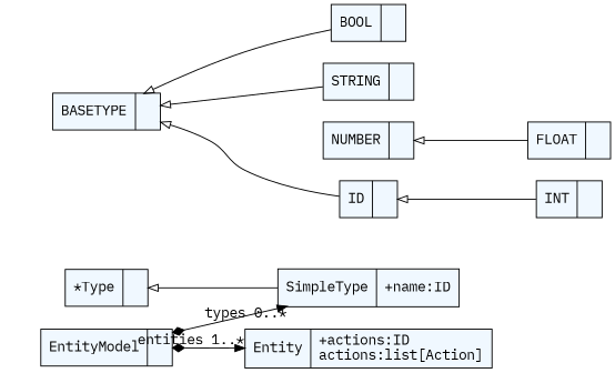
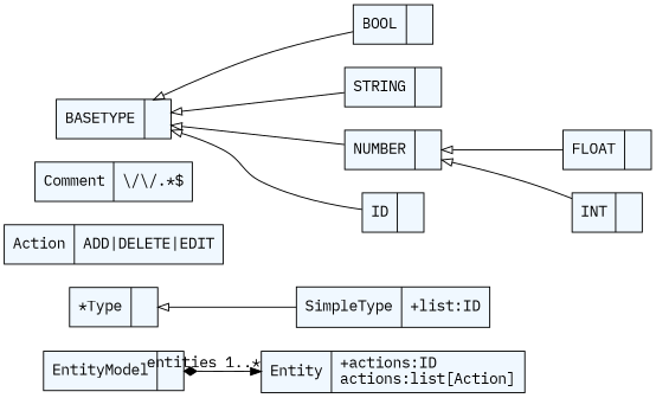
  digraph {
    fontname="IBM Plex Mono"
    fontsize=8
    nodesep=0.3
    rankdir=LR
    node [fillcolor=aliceblue fontname="IBM Plex Mono" shape=record style=filled]
    edge [arrowtail=empty dir=back fontname="IBM Plex Mono"]
    n1 [label="{*Type|}"]
-   n2 [label="{SimpleType|+name:ID\l}"]
+   n2 [label="{SimpleType|+list:ID\l}"]
    n3 [label="{Entity|+actions:ID\lactions:list[Action]\l}"]
+   n4 [label="{Action|ADD\|DELETE\|EDIT}"]
    n5 [label="{EntityModel|}"]
+   n6 [label="{Comment|\\/\\/.*$}"]
    n7 [label="{BOOL|}"]
    n8 [label="{STRING|}"]
    n9 [label="{FLOAT|}"]
    n10 [label="{NUMBER|}"]
    n11 [label="{INT|}"]
    n12 [label="{ID|}"]
    n13 [label="{BASETYPE|}"]
    n1 -> n2
-   n5 -> n2 [arrowtail=diamond dir=both headlabel="types 0..*"]
    n5 -> n3 [arrowtail=diamond dir=both headlabel="entities 1..*"]
    n10 -> n9
-   n12 -> n11
+   n10 -> n11
    n13 -> n7
    n13 -> n8
+   n13 -> n10
    n13 -> n12
  }
